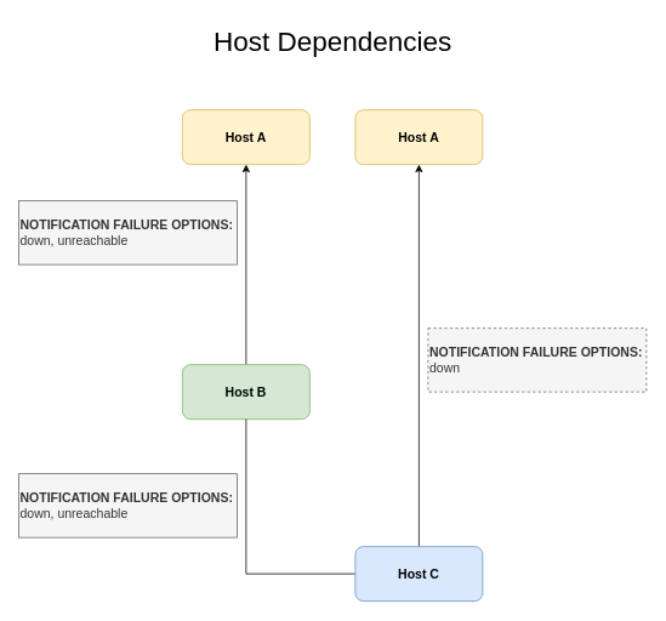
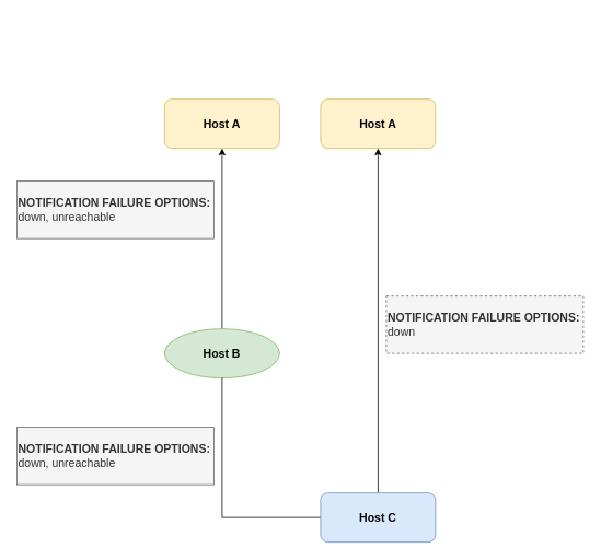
  <mxCell id="0" />
  <mxCell id="1" parent="0" />
  <mxCell id="2" value="&lt;div&gt;&lt;span style=&quot;background-color: initial;&quot;&gt;&lt;font style=&quot;font-size: 14px;&quot;&gt;&lt;b&gt;NOTIFICATION FAILURE OPTIONS:&lt;/b&gt;&lt;/font&gt;&lt;/span&gt;&lt;br&gt;&lt;/div&gt;&lt;div&gt;&lt;span style=&quot;font-size: 14px;&quot;&gt;down, unreachable&lt;/span&gt;&lt;/div&gt;" style="rounded=0;whiteSpace=wrap;html=1;fontStyle=0;align=left;fillColor=#f5f5f5;fontColor=#333333;strokeColor=#666666;" vertex="1" parent="1"><mxGeometry x="20" y="220" width="240" height="70" as="geometry" /></mxCell>
- <mxCell id="3" value="&lt;font style=&quot;font-size: 30px;&quot;&gt;Host Dependencies&lt;/font&gt;" style="text;html=1;align=center;verticalAlign=middle;resizable=0;points=[];autosize=1;strokeColor=none;fillColor=none;" vertex="1" parent="1"><mxGeometry x="220" y="20" width="290" height="50" as="geometry" /></mxCell>
  <mxCell id="4" value="Host A" style="rounded=1;whiteSpace=wrap;html=1;fillColor=#fff2cc;strokeColor=#d6b656;fontSize=14;fontStyle=1" vertex="1" parent="1"><mxGeometry x="200" y="120" width="140" height="60" as="geometry" /></mxCell>
  <mxCell id="5" value="Host A" style="rounded=1;whiteSpace=wrap;html=1;fillColor=#fff2cc;strokeColor=#d6b656;fontSize=14;fontStyle=1" vertex="1" parent="1"><mxGeometry x="390" y="120" width="140" height="60" as="geometry" /></mxCell>
  <mxCell id="6" style="edgeStyle=orthogonalEdgeStyle;rounded=0;orthogonalLoop=1;jettySize=auto;html=1;entryX=0.5;entryY=1;entryDx=0;entryDy=0;" edge="1" parent="1" source="7" target="4"><mxGeometry relative="1" as="geometry" /></mxCell>
- <mxCell id="7" value="Host B" style="rounded=1;whiteSpace=wrap;html=1;fillColor=#d5e8d4;strokeColor=#82b366;fontSize=14;fontStyle=1" vertex="1" parent="1"><mxGeometry x="200" y="400" width="140" height="60" as="geometry" /></mxCell>
+ <mxCell id="7" value="Host B" style="ellipse;whiteSpace=wrap;html=1;fillColor=#d5e8d4;strokeColor=#82b366;fontSize=14;fontStyle=1;" vertex="1" parent="1"><mxGeometry x="200" y="400" width="140" height="60" as="geometry" /></mxCell>
  <mxCell id="8" style="edgeStyle=orthogonalEdgeStyle;rounded=0;orthogonalLoop=1;jettySize=auto;html=1;entryX=0.5;entryY=1;entryDx=0;entryDy=0;endArrow=none;" edge="1" parent="1" source="10" target="7"><mxGeometry relative="1" as="geometry" /></mxCell>
  <mxCell id="9" style="edgeStyle=orthogonalEdgeStyle;rounded=0;orthogonalLoop=1;jettySize=auto;html=1;entryX=0.5;entryY=1;entryDx=0;entryDy=0;" edge="1" parent="1" source="10" target="5"><mxGeometry relative="1" as="geometry" /></mxCell>
  <mxCell id="10" value="Host C" style="rounded=1;whiteSpace=wrap;html=1;fillColor=#dae8fc;strokeColor=#6c8ebf;fontSize=14;fontStyle=1" vertex="1" parent="1"><mxGeometry x="390" y="600" width="140" height="60" as="geometry" /></mxCell>
  <mxCell id="11" value="&lt;div&gt;&lt;span style=&quot;background-color: initial;&quot;&gt;&lt;font style=&quot;font-size: 14px;&quot;&gt;&lt;b&gt;NOTIFICATION FAILURE OPTIONS:&lt;/b&gt;&lt;/font&gt;&lt;/span&gt;&lt;br&gt;&lt;/div&gt;&lt;div&gt;&lt;span style=&quot;font-size: 14px;&quot;&gt;down, unreachable&lt;/span&gt;&lt;/div&gt;" style="rounded=0;whiteSpace=wrap;html=1;fontStyle=0;align=left;fillColor=#f5f5f5;fontColor=#333333;strokeColor=#666666;" vertex="1" parent="1"><mxGeometry x="20" y="520" width="240" height="70" as="geometry" /></mxCell>
  <mxCell id="12" value="&lt;div&gt;&lt;span style=&quot;background-color: initial;&quot;&gt;&lt;font style=&quot;font-size: 14px;&quot;&gt;&lt;b&gt;NOTIFICATION FAILURE OPTIONS:&lt;/b&gt;&lt;/font&gt;&lt;/span&gt;&lt;br&gt;&lt;/div&gt;&lt;div&gt;&lt;span style=&quot;font-size: 14px;&quot;&gt;down&lt;/span&gt;&lt;/div&gt;" style="rounded=0;whiteSpace=wrap;html=1;fontStyle=0;align=left;fillColor=#f5f5f5;fontColor=#333333;strokeColor=#666666;dashed=1;" vertex="1" parent="1"><mxGeometry x="470" y="360" width="240" height="70" as="geometry" /></mxCell>
